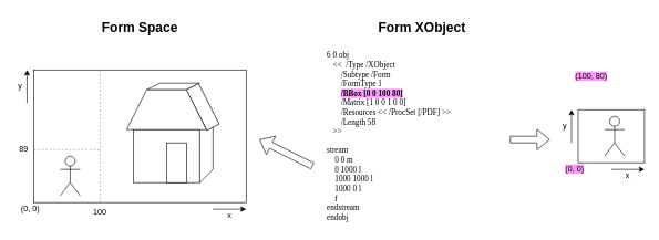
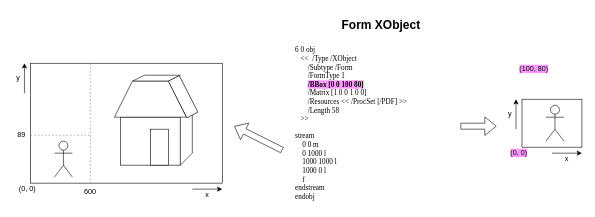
  <mxCell id="0" />
  <mxCell id="1" parent="0" />
  <mxCell id="2" value="" style="rounded=0;whiteSpace=wrap;html=1;" vertex="1" parent="1"><mxGeometry x="50" y="105" width="320" height="200" as="geometry" /></mxCell>
  <mxCell id="3" value="" style="shape=umlActor;verticalLabelPosition=bottom;verticalAlign=top;html=1;outlineConnect=0;" vertex="1" parent="1"><mxGeometry x="90" y="235" width="30" height="60" as="geometry" /></mxCell>
  <mxCell id="4" value="" style="endArrow=none;html=1;rounded=0;dashed=1;strokeWidth=1;strokeColor=#8A8A8A;" edge="1" parent="1"><mxGeometry width="50" height="50" relative="1" as="geometry"><mxPoint x="150" y="105" as="sourcePoint" /><mxPoint x="150" y="305" as="targetPoint" /></mxGeometry></mxCell>
  <mxCell id="5" value="" style="endArrow=none;html=1;rounded=0;dashed=1;strokeWidth=1;strokeColor=#8A8A8A;" edge="1" parent="1"><mxGeometry width="50" height="50" relative="1" as="geometry"><mxPoint x="50" y="225" as="sourcePoint" /><mxPoint x="150" y="225" as="targetPoint" /></mxGeometry></mxCell>
  <mxCell id="6" value="" style="endArrow=classic;html=1;rounded=0;" edge="1" parent="1"><mxGeometry width="50" height="50" relative="1" as="geometry"><mxPoint x="320" y="315" as="sourcePoint" /><mxPoint x="370" y="315" as="targetPoint" /></mxGeometry></mxCell>
  <mxCell id="7" value="" style="endArrow=classic;html=1;rounded=0;" edge="1" parent="1"><mxGeometry width="50" height="50" relative="1" as="geometry"><mxPoint x="40" y="155" as="sourcePoint" /><mxPoint x="40" y="105" as="targetPoint" /></mxGeometry></mxCell>
  <mxCell id="8" value="y" style="text;html=1;strokeColor=none;fillColor=none;align=center;verticalAlign=middle;whiteSpace=wrap;rounded=0;" vertex="1" parent="1"><mxGeometry x="20" y="115" width="20" height="30" as="geometry" /></mxCell>
  <mxCell id="9" value="x" style="text;html=1;strokeColor=none;fillColor=none;align=center;verticalAlign=middle;whiteSpace=wrap;rounded=0;" vertex="1" parent="1"><mxGeometry x="330" y="315" width="30" height="20" as="geometry" /></mxCell>
  <mxCell id="10" value="(0, 0)" style="text;html=1;strokeColor=none;fillColor=none;align=center;verticalAlign=middle;whiteSpace=wrap;rounded=0;" vertex="1" parent="1"><mxGeometry x="20" y="305" width="50" height="20" as="geometry" /></mxCell>
  <mxCell id="11" value="89" style="text;html=1;strokeColor=none;fillColor=none;align=center;verticalAlign=middle;whiteSpace=wrap;rounded=0;" vertex="1" parent="1"><mxGeometry x="20" y="210" width="30" height="30" as="geometry" /></mxCell>
- <mxCell id="12" value="100" style="text;html=1;strokeColor=none;fillColor=none;align=center;verticalAlign=middle;whiteSpace=wrap;rounded=0;" vertex="1" parent="1"><mxGeometry x="135" y="305" width="30" height="30" as="geometry" /></mxCell>
+ <mxCell id="12" value="600" style="text;html=1;strokeColor=none;fillColor=none;align=center;verticalAlign=middle;whiteSpace=wrap;rounded=0;" vertex="1" parent="1"><mxGeometry x="135" y="305" width="30" height="30" as="geometry" /></mxCell>
  <mxCell id="13" value="" style="rounded=0;whiteSpace=wrap;html=1;" vertex="1" parent="1"><mxGeometry x="870" y="165" width="100" height="80" as="geometry" /></mxCell>
  <mxCell id="14" value="" style="shape=umlActor;verticalLabelPosition=bottom;verticalAlign=top;html=1;outlineConnect=0;" vertex="1" parent="1"><mxGeometry x="910" y="175" width="30" height="60" as="geometry" /></mxCell>
  <mxCell id="15" value="6 0 obj&lt;br&gt;&amp;nbsp; &amp;nbsp;&amp;lt;&amp;lt;&amp;nbsp; /Type /XObject&lt;br&gt;&amp;nbsp; &amp;nbsp; &amp;nbsp; &amp;nbsp;/Subtype /Form&lt;br&gt;&amp;nbsp; &amp;nbsp; &amp;nbsp; &amp;nbsp;/FormType 1&lt;br&gt;&amp;nbsp; &amp;nbsp; &amp;nbsp; &amp;nbsp;&lt;b style=&quot;background-color: rgb(255, 153, 255);&quot;&gt;/BBox [0 0 100 80]&lt;/b&gt;&lt;br&gt;&amp;nbsp; &amp;nbsp; &amp;nbsp; &amp;nbsp;/Matrix [1 0 0 1 0 0]&lt;br&gt;&amp;nbsp; &amp;nbsp; &amp;nbsp; &amp;nbsp;/Resources &amp;lt;&amp;lt; /ProcSet [/PDF] &amp;gt;&amp;gt;&lt;br&gt;&amp;nbsp; &amp;nbsp; &amp;nbsp; &amp;nbsp;/Length 58&lt;br&gt;&amp;nbsp; &amp;nbsp;&amp;gt;&amp;gt;&lt;br&gt;&lt;br&gt;stream&lt;br&gt;&amp;nbsp; &amp;nbsp; 0 0 m&lt;br&gt;&amp;nbsp; &amp;nbsp; 0 1000 l&lt;br&gt;&amp;nbsp; &amp;nbsp; 1000 1000 l&lt;br&gt;&amp;nbsp; &amp;nbsp; 1000 0 l&lt;br&gt;&amp;nbsp; &amp;nbsp; f&lt;br&gt;endstream&lt;br&gt;endobj" style="text;html=1;strokeColor=none;fillColor=none;align=left;verticalAlign=middle;whiteSpace=wrap;rounded=0;fontFamily=Lucida Console;" vertex="1" parent="1"><mxGeometry x="490" y="70" width="290" height="270" as="geometry" /></mxCell>
  <mxCell id="16" value="" style="group" vertex="1" connectable="0" parent="1"><mxGeometry x="190" y="125" width="139.36" height="150" as="geometry" /></mxCell>
  <mxCell id="17" value="" style="rounded=0;whiteSpace=wrap;html=1;" vertex="1" parent="16"><mxGeometry x="10" y="70" width="100" height="80" as="geometry" /></mxCell>
  <mxCell id="18" value="" style="shape=parallelogram;perimeter=parallelogramPerimeter;whiteSpace=wrap;html=1;fixedSize=1;" vertex="1" parent="16"><mxGeometry x="30" width="80" height="10" as="geometry" /></mxCell>
  <mxCell id="19" value="" style="shape=parallelogram;perimeter=parallelogramPerimeter;whiteSpace=wrap;html=1;fixedSize=1;direction=south;flipH=1;" vertex="1" parent="16"><mxGeometry x="110" y="50" width="20" height="100" as="geometry" /></mxCell>
  <mxCell id="20" value="" style="shape=parallelogram;perimeter=parallelogramPerimeter;whiteSpace=wrap;html=1;fixedSize=1;rotation=333;flipH=1;size=-20;" vertex="1" parent="16"><mxGeometry x="104.22" y="1.62" width="20.73" height="68.46" as="geometry" /></mxCell>
  <mxCell id="21" value="" style="shape=trapezoid;perimeter=trapezoidPerimeter;whiteSpace=wrap;html=1;fixedSize=1;size=30;" vertex="1" parent="16"><mxGeometry y="10" width="120" height="60" as="geometry" /></mxCell>
  <mxCell id="22" value="" style="rounded=0;whiteSpace=wrap;html=1;" vertex="1" parent="16"><mxGeometry x="60" y="90" width="30" height="60" as="geometry" /></mxCell>
  <mxCell id="23" value="" style="endArrow=classic;html=1;rounded=0;" edge="1" parent="1"><mxGeometry width="50" height="50" relative="1" as="geometry"><mxPoint x="920" y="255" as="sourcePoint" /><mxPoint x="970" y="255" as="targetPoint" /></mxGeometry></mxCell>
  <mxCell id="24" value="x" style="text;html=1;strokeColor=none;fillColor=none;align=center;verticalAlign=middle;whiteSpace=wrap;rounded=0;" vertex="1" parent="1"><mxGeometry x="930" y="255" width="30" height="20" as="geometry" /></mxCell>
  <mxCell id="25" value="" style="endArrow=classic;html=1;rounded=0;" edge="1" parent="1"><mxGeometry width="50" height="50" relative="1" as="geometry"><mxPoint x="860" y="215" as="sourcePoint" /><mxPoint x="860" y="165" as="targetPoint" /></mxGeometry></mxCell>
  <mxCell id="26" value="y" style="text;html=1;strokeColor=none;fillColor=none;align=center;verticalAlign=middle;whiteSpace=wrap;rounded=0;" vertex="1" parent="1"><mxGeometry x="840" y="175" width="20" height="30" as="geometry" /></mxCell>
  <mxCell id="27" value="&lt;span style=&quot;background-color: rgb(255, 153, 255);&quot;&gt;(0, 0)&lt;/span&gt;" style="text;html=1;strokeColor=none;fillColor=none;align=center;verticalAlign=middle;whiteSpace=wrap;rounded=0;" vertex="1" parent="1"><mxGeometry x="840" y="245" width="50" height="20" as="geometry" /></mxCell>
  <mxCell id="28" value="&lt;span style=&quot;background-color: rgb(255, 153, 255);&quot;&gt;(100, 80)&lt;/span&gt;" style="text;html=1;strokeColor=none;fillColor=none;align=center;verticalAlign=middle;whiteSpace=wrap;rounded=0;" vertex="1" parent="1"><mxGeometry x="855" y="105" width="70" height="20" as="geometry" /></mxCell>
- <mxCell id="29" value="Form Space" style="text;html=1;strokeColor=none;fillColor=none;align=center;verticalAlign=middle;whiteSpace=wrap;rounded=0;fontSize=20;fontStyle=1" vertex="1" parent="1"><mxGeometry x="125" y="20" width="170" height="40" as="geometry" /></mxCell>
  <mxCell id="30" value="Form XObject" style="text;html=1;strokeColor=none;fillColor=none;align=center;verticalAlign=middle;whiteSpace=wrap;rounded=0;fontSize=20;fontStyle=1" vertex="1" parent="1"><mxGeometry x="550" y="20" width="170" height="40" as="geometry" /></mxCell>
  <mxCell id="31" value="" style="shape=flexArrow;endArrow=classic;html=1;rounded=0;" edge="1" parent="1"><mxGeometry width="50" height="50" relative="1" as="geometry"><mxPoint x="470" y="250" as="sourcePoint" /><mxPoint x="390" y="210" as="targetPoint" /></mxGeometry></mxCell>
  <mxCell id="32" value="" style="shape=flexArrow;endArrow=classic;html=1;rounded=0;" edge="1" parent="1"><mxGeometry width="50" height="50" relative="1" as="geometry"><mxPoint x="767.5" y="210" as="sourcePoint" /><mxPoint x="827.5" y="210" as="targetPoint" /></mxGeometry></mxCell>
